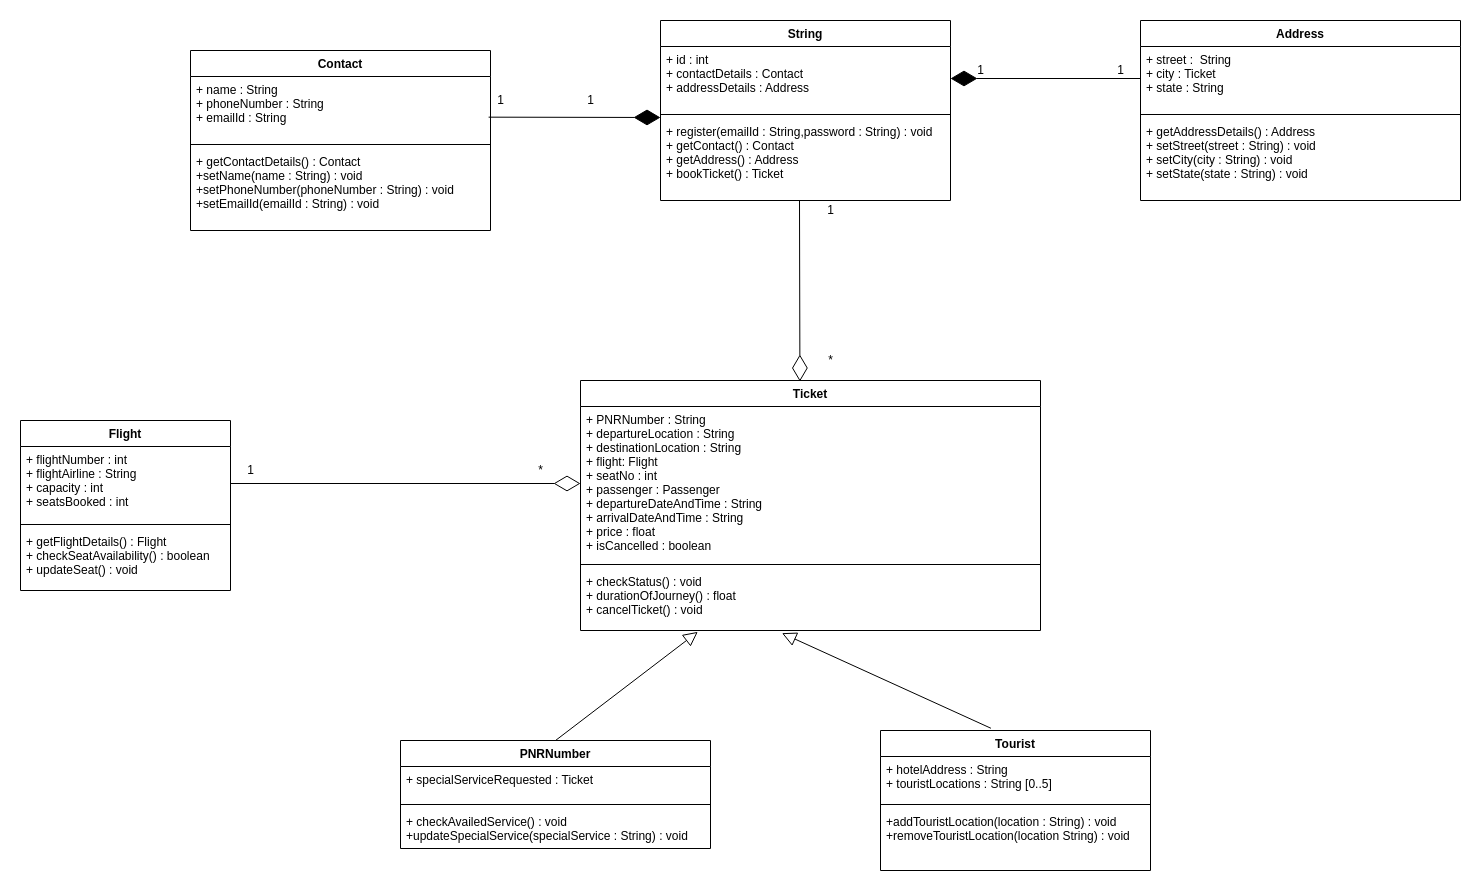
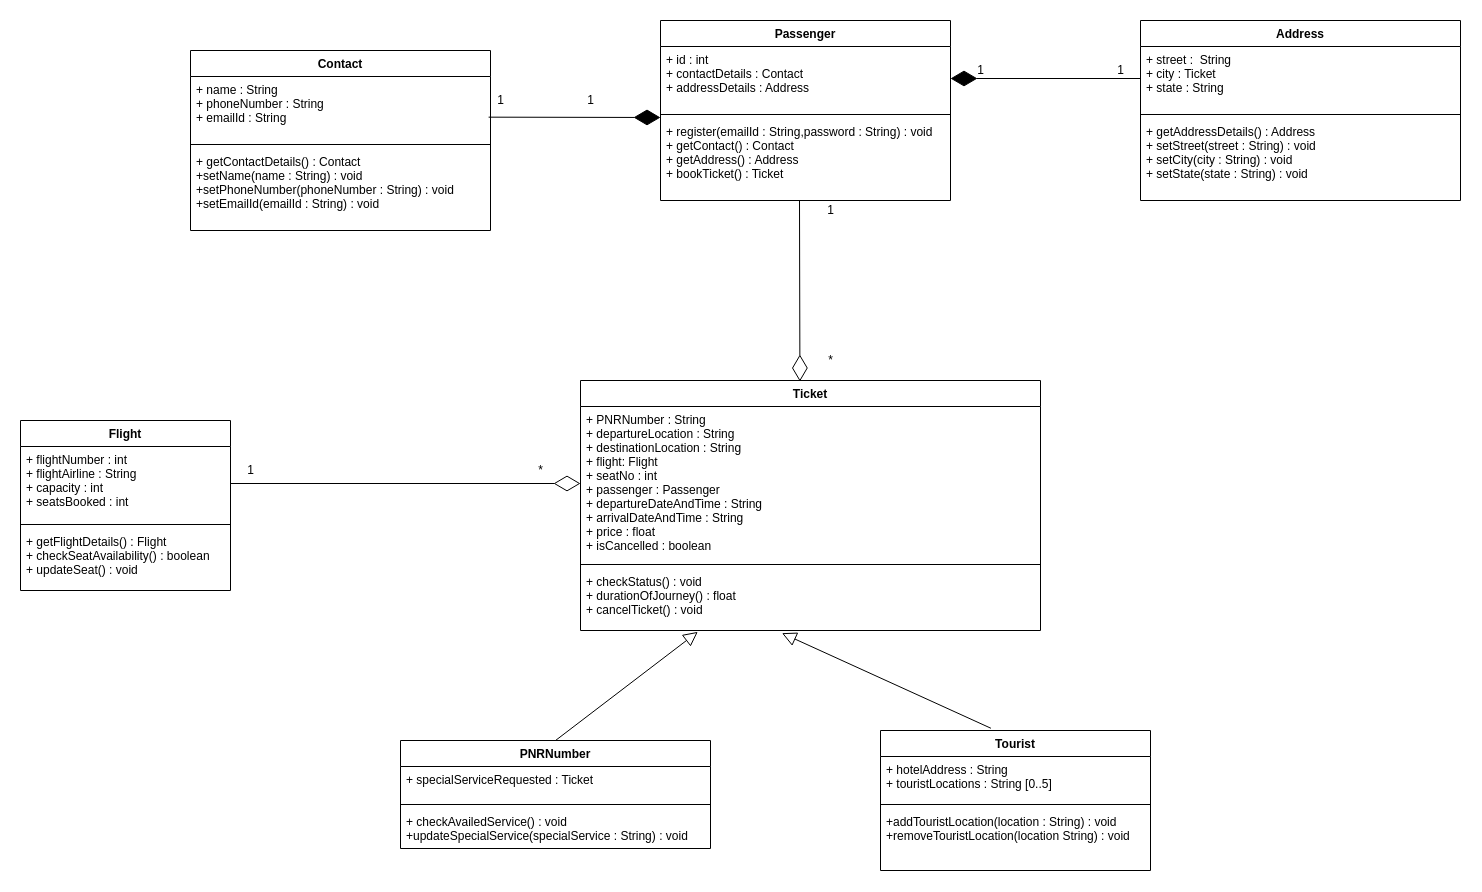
  <mxCell id="0" />
  <mxCell id="1" parent="0" />
- <mxCell id="2" value="String" style="swimlane;fontStyle=1;align=center;verticalAlign=top;childLayout=stackLayout;horizontal=1;startSize=26;horizontalStack=0;resizeParent=1;resizeParentMax=0;resizeLast=0;collapsible=1;marginBottom=0;" parent="1" vertex="1"><mxGeometry x="660" y="20" width="290" height="180" as="geometry" /></mxCell>
+ <mxCell id="2" value="Passenger" style="swimlane;fontStyle=1;align=center;verticalAlign=top;childLayout=stackLayout;horizontal=1;startSize=26;horizontalStack=0;resizeParent=1;resizeParentMax=0;resizeLast=0;collapsible=1;marginBottom=0;" parent="1" vertex="1"><mxGeometry x="660" y="20" width="290" height="180" as="geometry" /></mxCell>
  <mxCell id="3" value="+ id : int&#10;+ contactDetails : Contact&#10;+ addressDetails : Address&#10;" style="text;strokeColor=none;fillColor=none;align=left;verticalAlign=top;spacingLeft=4;spacingRight=4;overflow=hidden;rotatable=0;points=[[0,0.5],[1,0.5]];portConstraint=eastwest;" parent="2" vertex="1"><mxGeometry y="26" width="290" height="64" as="geometry" /></mxCell>
  <mxCell id="4" value="" style="line;strokeWidth=1;fillColor=none;align=left;verticalAlign=middle;spacingTop=-1;spacingLeft=3;spacingRight=3;rotatable=0;labelPosition=right;points=[];portConstraint=eastwest;" parent="2" vertex="1"><mxGeometry y="90" width="290" height="8" as="geometry" /></mxCell>
  <mxCell id="5" value="+ register(emailId : String,password : String) : void&#10;+ getContact() : Contact&#10;+ getAddress() : Address&#10;+ bookTicket() : Ticket" style="text;strokeColor=none;fillColor=none;align=left;verticalAlign=top;spacingLeft=4;spacingRight=4;overflow=hidden;rotatable=0;points=[[0,0.5],[1,0.5]];portConstraint=eastwest;" parent="2" vertex="1"><mxGeometry y="98" width="290" height="82" as="geometry" /></mxCell>
  <mxCell id="6" value="Ticket" style="swimlane;fontStyle=1;align=center;verticalAlign=top;childLayout=stackLayout;horizontal=1;startSize=26;horizontalStack=0;resizeParent=1;resizeParentMax=0;resizeLast=0;collapsible=1;marginBottom=0;" parent="1" vertex="1"><mxGeometry x="580" y="380" width="460" height="250" as="geometry" /></mxCell>
  <mxCell id="7" value="+ PNRNumber : String&#10;+ departureLocation : String&#10;+ destinationLocation : String&#10;+ flight: Flight&#10;+ seatNo : int&#10;+ passenger : Passenger&#10;+ departureDateAndTime : String&#10;+ arrivalDateAndTime : String&#10;+ price : float&#10;+ isCancelled : boolean&#10;&#10;" style="text;strokeColor=none;fillColor=none;align=left;verticalAlign=top;spacingLeft=4;spacingRight=4;overflow=hidden;rotatable=0;points=[[0,0.5],[1,0.5]];portConstraint=eastwest;" parent="6" vertex="1"><mxGeometry y="26" width="460" height="154" as="geometry" /></mxCell>
  <mxCell id="8" value="" style="line;strokeWidth=1;fillColor=none;align=left;verticalAlign=middle;spacingTop=-1;spacingLeft=3;spacingRight=3;rotatable=0;labelPosition=right;points=[];portConstraint=eastwest;" parent="6" vertex="1"><mxGeometry y="180" width="460" height="8" as="geometry" /></mxCell>
  <mxCell id="9" value="+ checkStatus() : void&#10;+ durationOfJourney() : float&#10;+ cancelTicket() : void" style="text;strokeColor=none;fillColor=none;align=left;verticalAlign=top;spacingLeft=4;spacingRight=4;overflow=hidden;rotatable=0;points=[[0,0.5],[1,0.5]];portConstraint=eastwest;" parent="6" vertex="1"><mxGeometry y="188" width="460" height="62" as="geometry" /></mxCell>
  <mxCell id="10" value="Contact" style="swimlane;fontStyle=1;align=center;verticalAlign=top;childLayout=stackLayout;horizontal=1;startSize=26;horizontalStack=0;resizeParent=1;resizeParentMax=0;resizeLast=0;collapsible=1;marginBottom=0;" parent="1" vertex="1"><mxGeometry x="190" y="50" width="300" height="180" as="geometry" /></mxCell>
  <mxCell id="11" value="+ name : String&#10;+ phoneNumber : String&#10;+ emailId : String" style="text;strokeColor=none;fillColor=none;align=left;verticalAlign=top;spacingLeft=4;spacingRight=4;overflow=hidden;rotatable=0;points=[[0,0.5],[1,0.5]];portConstraint=eastwest;" parent="10" vertex="1"><mxGeometry y="26" width="300" height="64" as="geometry" /></mxCell>
  <mxCell id="12" value="" style="line;strokeWidth=1;fillColor=none;align=left;verticalAlign=middle;spacingTop=-1;spacingLeft=3;spacingRight=3;rotatable=0;labelPosition=right;points=[];portConstraint=eastwest;" parent="10" vertex="1"><mxGeometry y="90" width="300" height="8" as="geometry" /></mxCell>
  <mxCell id="13" value="+ getContactDetails() : Contact&#10;+setName(name : String) : void&#10;+setPhoneNumber(phoneNumber : String) : void&#10;+setEmailId(emailId : String) : void" style="text;strokeColor=none;fillColor=none;align=left;verticalAlign=top;spacingLeft=4;spacingRight=4;overflow=hidden;rotatable=0;points=[[0,0.5],[1,0.5]];portConstraint=eastwest;" parent="10" vertex="1"><mxGeometry y="98" width="300" height="82" as="geometry" /></mxCell>
  <mxCell id="14" value="Address" style="swimlane;fontStyle=1;align=center;verticalAlign=top;childLayout=stackLayout;horizontal=1;startSize=26;horizontalStack=0;resizeParent=1;resizeParentMax=0;resizeLast=0;collapsible=1;marginBottom=0;" parent="1" vertex="1"><mxGeometry x="1140" y="20" width="320" height="180" as="geometry"><mxRectangle x="660" y="140" width="80" height="26" as="alternateBounds" /></mxGeometry></mxCell>
  <mxCell id="15" value="+ street :  String&#10;+ city : Ticket&#10;+ state : String" style="text;strokeColor=none;fillColor=none;align=left;verticalAlign=top;spacingLeft=4;spacingRight=4;overflow=hidden;rotatable=0;points=[[0,0.5],[1,0.5]];portConstraint=eastwest;" parent="14" vertex="1"><mxGeometry y="26" width="320" height="64" as="geometry" /></mxCell>
  <mxCell id="16" value="" style="line;strokeWidth=1;fillColor=none;align=left;verticalAlign=middle;spacingTop=-1;spacingLeft=3;spacingRight=3;rotatable=0;labelPosition=right;points=[];portConstraint=eastwest;" parent="14" vertex="1"><mxGeometry y="90" width="320" height="8" as="geometry" /></mxCell>
  <mxCell id="17" value="+ getAddressDetails() : Address&#10;+ setStreet(street : String) : void&#10;+ setCity(city : String) : void&#10;+ setState(state : String) : void" style="text;strokeColor=none;fillColor=none;align=left;verticalAlign=top;spacingLeft=4;spacingRight=4;overflow=hidden;rotatable=0;points=[[0,0.5],[1,0.5]];portConstraint=eastwest;" parent="14" vertex="1"><mxGeometry y="98" width="320" height="82" as="geometry" /></mxCell>
  <mxCell id="18" value="" style="endArrow=diamondThin;endFill=1;endSize=24;html=1;rounded=0;exitX=-0.094;exitY=1.333;exitDx=0;exitDy=0;exitPerimeter=0;" parent="1" source="19" edge="1"><mxGeometry width="160" relative="1" as="geometry"><mxPoint x="480" y="110" as="sourcePoint" /><mxPoint x="660" y="117" as="targetPoint" /></mxGeometry></mxCell>
  <mxCell id="19" value="1" style="text;html=1;align=center;verticalAlign=middle;resizable=0;points=[];autosize=1;strokeColor=none;fillColor=none;" parent="1" vertex="1"><mxGeometry x="490" y="90" width="20" height="20" as="geometry" /></mxCell>
  <mxCell id="20" value="1" style="text;html=1;align=center;verticalAlign=middle;resizable=0;points=[];autosize=1;strokeColor=none;fillColor=none;" parent="1" vertex="1"><mxGeometry x="580" y="90" width="20" height="20" as="geometry" /></mxCell>
  <mxCell id="21" value="" style="endArrow=diamondThin;endFill=1;endSize=24;html=1;rounded=0;exitX=0;exitY=0.5;exitDx=0;exitDy=0;entryX=1;entryY=0.5;entryDx=0;entryDy=0;" parent="1" source="15" target="3" edge="1"><mxGeometry width="160" relative="1" as="geometry"><mxPoint x="970" y="120" as="sourcePoint" /><mxPoint x="990" y="110" as="targetPoint" /></mxGeometry></mxCell>
  <mxCell id="22" value="1" style="text;html=1;align=center;verticalAlign=middle;resizable=0;points=[];autosize=1;strokeColor=none;fillColor=none;" parent="1" vertex="1"><mxGeometry x="1110" y="60" width="20" height="20" as="geometry" /></mxCell>
  <mxCell id="23" value="Flight" style="swimlane;fontStyle=1;align=center;verticalAlign=top;childLayout=stackLayout;horizontal=1;startSize=26;horizontalStack=0;resizeParent=1;resizeParentMax=0;resizeLast=0;collapsible=1;marginBottom=0;" parent="1" vertex="1"><mxGeometry x="20" y="420" width="210" height="170" as="geometry" /></mxCell>
  <mxCell id="24" value="+ flightNumber : int&#10;+ flightAirline : String&#10;+ capacity : int&#10;+ seatsBooked : int" style="text;strokeColor=none;fillColor=none;align=left;verticalAlign=top;spacingLeft=4;spacingRight=4;overflow=hidden;rotatable=0;points=[[0,0.5],[1,0.5]];portConstraint=eastwest;" parent="23" vertex="1"><mxGeometry y="26" width="210" height="74" as="geometry" /></mxCell>
  <mxCell id="25" value="" style="line;strokeWidth=1;fillColor=none;align=left;verticalAlign=middle;spacingTop=-1;spacingLeft=3;spacingRight=3;rotatable=0;labelPosition=right;points=[];portConstraint=eastwest;" parent="23" vertex="1"><mxGeometry y="100" width="210" height="8" as="geometry" /></mxCell>
  <mxCell id="26" value="+ getFlightDetails() : Flight&#10;+ checkSeatAvailability() : boolean &#10;+ updateSeat() : void" style="text;strokeColor=none;fillColor=none;align=left;verticalAlign=top;spacingLeft=4;spacingRight=4;overflow=hidden;rotatable=0;points=[[0,0.5],[1,0.5]];portConstraint=eastwest;" parent="23" vertex="1"><mxGeometry y="108" width="210" height="62" as="geometry" /></mxCell>
  <mxCell id="27" value="PNRNumber" style="swimlane;fontStyle=1;align=center;verticalAlign=top;childLayout=stackLayout;horizontal=1;startSize=26;horizontalStack=0;resizeParent=1;resizeParentMax=0;resizeLast=0;collapsible=1;marginBottom=0;" parent="1" vertex="1"><mxGeometry x="400" y="740" width="310" height="108" as="geometry" /></mxCell>
  <mxCell id="28" value="+ specialServiceRequested : Ticket" style="text;strokeColor=none;fillColor=none;align=left;verticalAlign=top;spacingLeft=4;spacingRight=4;overflow=hidden;rotatable=0;points=[[0,0.5],[1,0.5]];portConstraint=eastwest;" parent="27" vertex="1"><mxGeometry y="26" width="310" height="34" as="geometry" /></mxCell>
  <mxCell id="29" value="" style="line;strokeWidth=1;fillColor=none;align=left;verticalAlign=middle;spacingTop=-1;spacingLeft=3;spacingRight=3;rotatable=0;labelPosition=right;points=[];portConstraint=eastwest;" parent="27" vertex="1"><mxGeometry y="60" width="310" height="8" as="geometry" /></mxCell>
  <mxCell id="30" value="+ checkAvailedService() : void&#10;+updateSpecialService(specialService : String) : void " style="text;strokeColor=none;fillColor=none;align=left;verticalAlign=top;spacingLeft=4;spacingRight=4;overflow=hidden;rotatable=0;points=[[0,0.5],[1,0.5]];portConstraint=eastwest;" parent="27" vertex="1"><mxGeometry y="68" width="310" height="40" as="geometry" /></mxCell>
  <mxCell id="31" value="Tourist" style="swimlane;fontStyle=1;align=center;verticalAlign=top;childLayout=stackLayout;horizontal=1;startSize=26;horizontalStack=0;resizeParent=1;resizeParentMax=0;resizeLast=0;collapsible=1;marginBottom=0;" parent="1" vertex="1"><mxGeometry x="880" y="730" width="270" height="140" as="geometry" /></mxCell>
  <mxCell id="32" value="+ hotelAddress : String&#10;+ touristLocations : String [0..5]" style="text;strokeColor=none;fillColor=none;align=left;verticalAlign=top;spacingLeft=4;spacingRight=4;overflow=hidden;rotatable=0;points=[[0,0.5],[1,0.5]];portConstraint=eastwest;" parent="31" vertex="1"><mxGeometry y="26" width="270" height="44" as="geometry" /></mxCell>
  <mxCell id="33" value="" style="line;strokeWidth=1;fillColor=none;align=left;verticalAlign=middle;spacingTop=-1;spacingLeft=3;spacingRight=3;rotatable=0;labelPosition=right;points=[];portConstraint=eastwest;" parent="31" vertex="1"><mxGeometry y="70" width="270" height="8" as="geometry" /></mxCell>
  <mxCell id="34" value="+addTouristLocation(location : String) : void&#10;+removeTouristLocation(location String) : void" style="text;strokeColor=none;fillColor=none;align=left;verticalAlign=top;spacingLeft=4;spacingRight=4;overflow=hidden;rotatable=0;points=[[0,0.5],[1,0.5]];portConstraint=eastwest;" parent="31" vertex="1"><mxGeometry y="78" width="270" height="62" as="geometry" /></mxCell>
  <mxCell id="35" value="" style="edgeStyle=none;html=1;endSize=12;endArrow=block;endFill=0;exitX=0.5;exitY=0;exitDx=0;exitDy=0;entryX=0.255;entryY=1.022;entryDx=0;entryDy=0;entryPerimeter=0;" parent="1" source="27" target="9" edge="1"><mxGeometry width="160" relative="1" as="geometry"><mxPoint x="326" y="660" as="sourcePoint" /><mxPoint x="480" y="586.992" as="targetPoint" /></mxGeometry></mxCell>
  <mxCell id="36" value="" style="edgeStyle=none;html=1;endSize=12;endArrow=block;endFill=0;exitX=0.409;exitY=-0.016;exitDx=0;exitDy=0;entryX=0.438;entryY=1.043;entryDx=0;entryDy=0;entryPerimeter=0;exitPerimeter=0;" parent="1" source="31" target="9" edge="1"><mxGeometry width="160" relative="1" as="geometry"><mxPoint x="820" y="660" as="sourcePoint" /><mxPoint x="974" y="586.992" as="targetPoint" /></mxGeometry></mxCell>
  <mxCell id="37" value="" style="endArrow=diamondThin;endFill=0;endSize=24;html=1;entryX=0;entryY=0.5;entryDx=0;entryDy=0;" parent="1" source="24" target="7" edge="1"><mxGeometry width="160" relative="1" as="geometry"><mxPoint x="250" y="521" as="sourcePoint" /><mxPoint x="510" y="520" as="targetPoint" /><Array as="points" /></mxGeometry></mxCell>
  <mxCell id="38" value="*" style="text;html=1;align=center;verticalAlign=middle;resizable=0;points=[];autosize=1;strokeColor=none;fillColor=none;" parent="1" vertex="1"><mxGeometry x="530" y="460" width="20" height="20" as="geometry" /></mxCell>
  <mxCell id="39" value="1" style="text;html=1;align=center;verticalAlign=middle;resizable=0;points=[];autosize=1;strokeColor=none;fillColor=none;" parent="1" vertex="1"><mxGeometry x="240" y="460" width="20" height="20" as="geometry" /></mxCell>
  <mxCell id="40" value="" style="endArrow=diamondThin;endFill=0;endSize=24;html=1;entryX=0.477;entryY=0.004;entryDx=0;entryDy=0;entryPerimeter=0;" parent="1" target="6" edge="1"><mxGeometry width="160" relative="1" as="geometry"><mxPoint x="799" y="200" as="sourcePoint" /><mxPoint x="1090" y="260" as="targetPoint" /><Array as="points" /></mxGeometry></mxCell>
  <mxCell id="41" value="1" style="text;html=1;align=center;verticalAlign=middle;resizable=0;points=[];autosize=1;strokeColor=none;fillColor=none;" parent="1" vertex="1"><mxGeometry x="970" y="60" width="20" height="20" as="geometry" /></mxCell>
  <mxCell id="42" value="1" style="text;html=1;align=center;verticalAlign=middle;resizable=0;points=[];autosize=1;strokeColor=none;fillColor=none;" parent="1" vertex="1"><mxGeometry x="820" y="200" width="20" height="20" as="geometry" /></mxCell>
  <mxCell id="43" value="*" style="text;html=1;align=center;verticalAlign=middle;resizable=0;points=[];autosize=1;strokeColor=none;fillColor=none;" parent="1" vertex="1"><mxGeometry x="820" y="350" width="20" height="20" as="geometry" /></mxCell>
